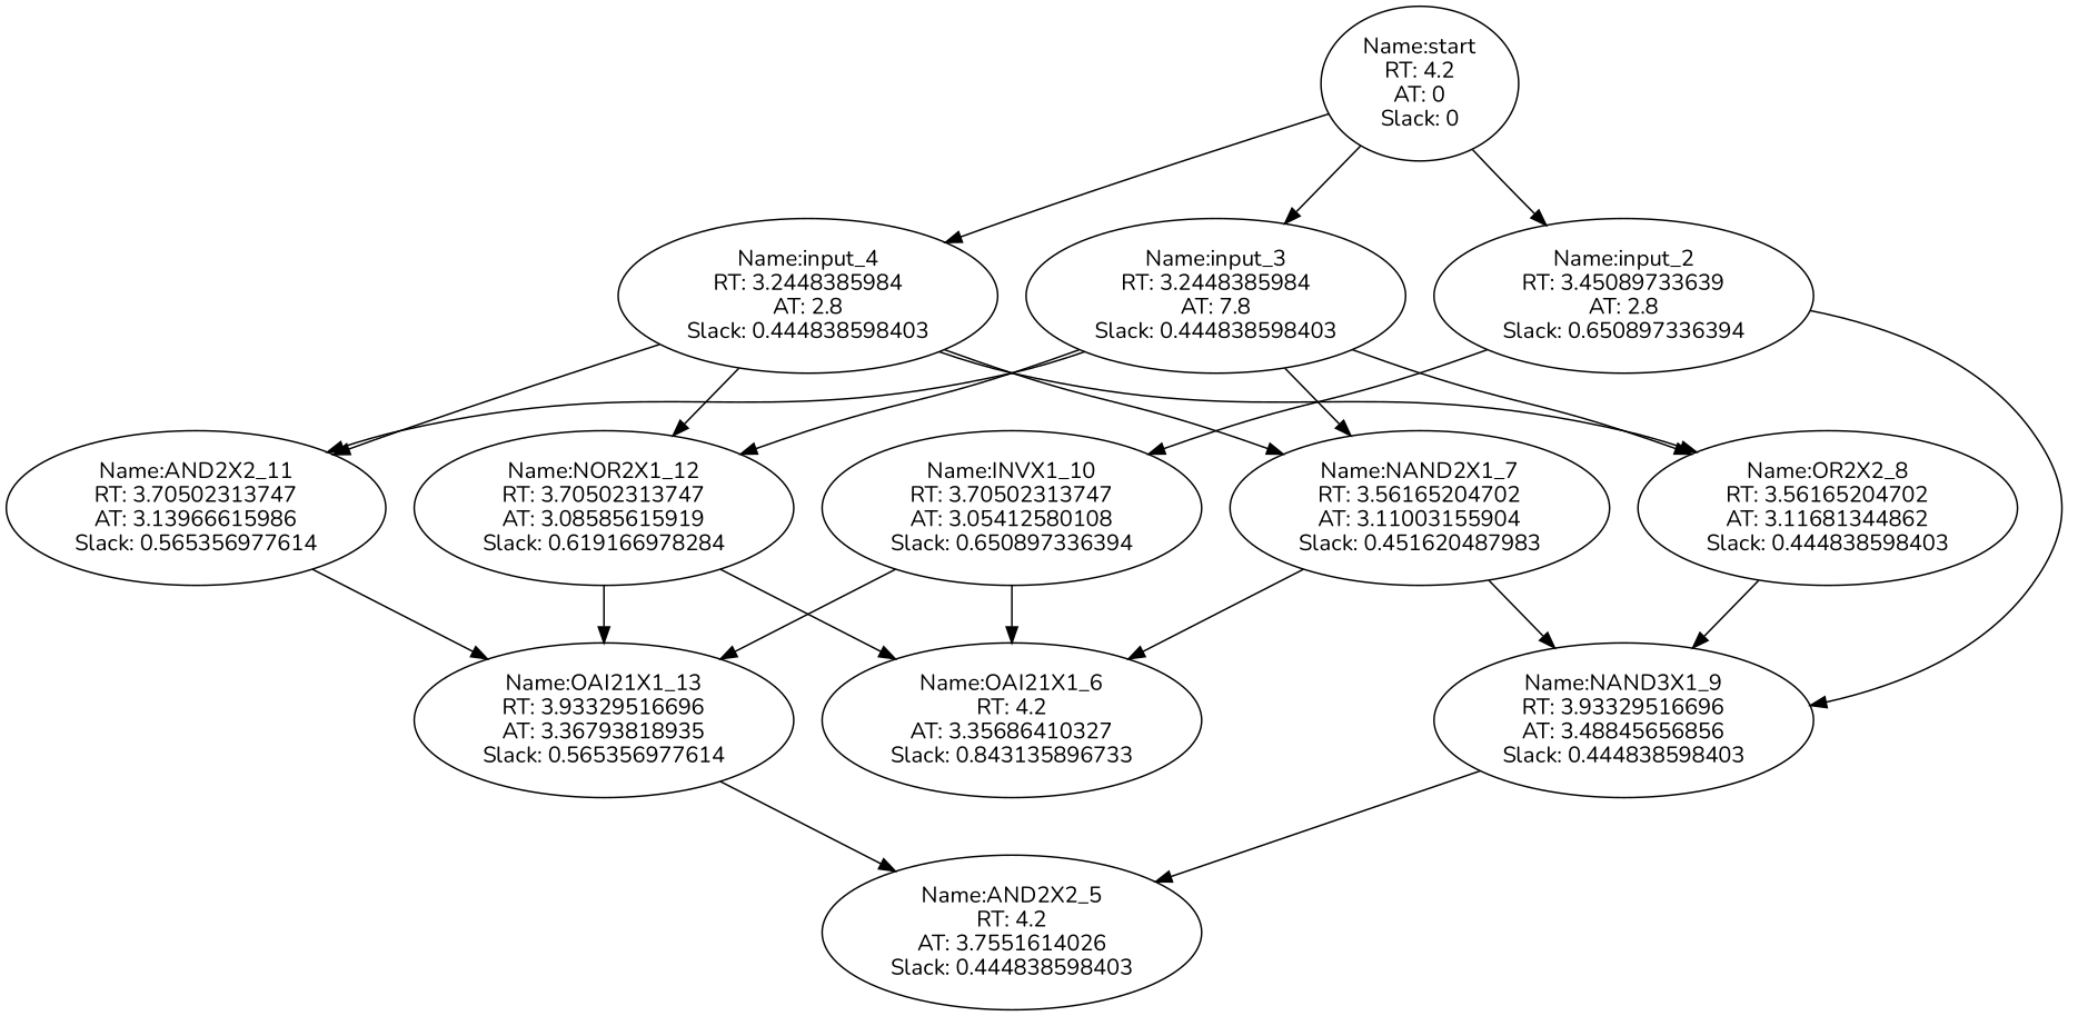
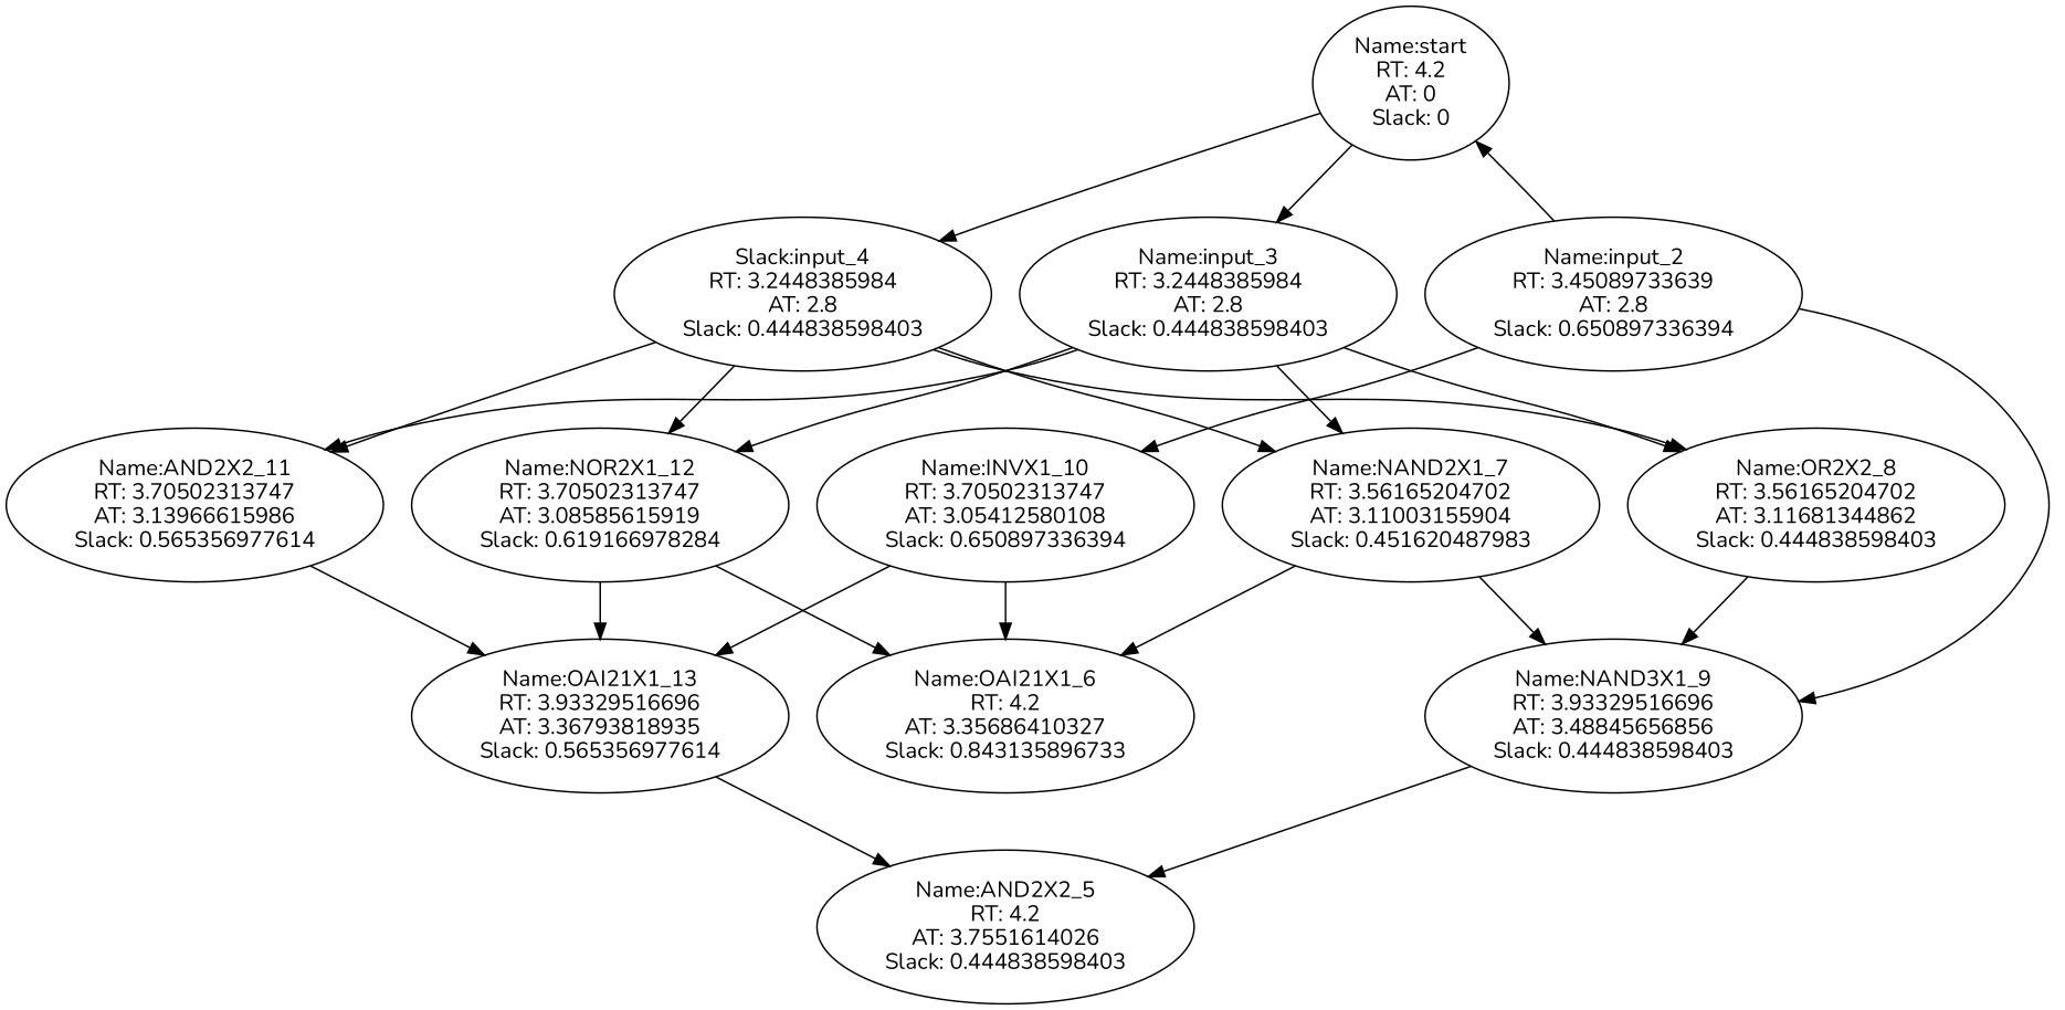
  digraph {
    fontname=Nunito
    node [fontname=Nunito]
    edge [fontname=Nunito]
    n1 [label="Name:start\nRT: 4.2\nAT: 0\nSlack: 0"]
    n2 [label="Name:input_2\nRT: 3.45089733639\nAT: 2.8\nSlack: 0.650897336394"]
-   n3 [label="Name:input_3\nRT: 3.2448385984\nAT: 7.8\nSlack: 0.444838598403"]
-   n4 [label="Name:input_4\nRT: 3.2448385984\nAT: 2.8\nSlack: 0.444838598403"]
+   n3 [label="Name:input_3\nRT: 3.2448385984\nAT: 2.8\nSlack: 0.444838598403"]
+   n4 [label="Slack:input_4\nRT: 3.2448385984\nAT: 2.8\nSlack: 0.444838598403"]
    n5 [label="Name:INVX1_10\nRT: 3.70502313747\nAT: 3.05412580108\nSlack: 0.650897336394"]
    n6 [label="Name:NAND3X1_9\nRT: 3.93329516696\nAT: 3.48845656856\nSlack: 0.444838598403"]
    n7 [label="Name:AND2X2_11\nRT: 3.70502313747\nAT: 3.13966615986\nSlack: 0.565356977614"]
    n8 [label="Name:NAND2X1_7\nRT: 3.56165204702\nAT: 3.11003155904\nSlack: 0.451620487983"]
    n9 [label="Name:NOR2X1_12\nRT: 3.70502313747\nAT: 3.08585615919\nSlack: 0.619166978284"]
    n10 [label="Name:OR2X2_8\nRT: 3.56165204702\nAT: 3.11681344862\nSlack: 0.444838598403"]
    n11 [label="Name:OAI21X1_6\nRT: 4.2\nAT: 3.35686410327\nSlack: 0.843135896733"]
    n12 [label="Name:OAI21X1_13\nRT: 3.93329516696\nAT: 3.36793818935\nSlack: 0.565356977614"]
    n13 [label="Name:AND2X2_5\nRT: 4.2\nAT: 3.7551614026\nSlack: 0.444838598403"]
-   n1 -> n2
+   n2 -> n1
    n1 -> n3
    n1 -> n4
    n2 -> n5
    n2 -> n6
    n3 -> n7
    n3 -> n8
    n3 -> n9
    n3 -> n10
    n4 -> n7
    n4 -> n8
    n4 -> n9
    n4 -> n10
    n5 -> n11
    n5 -> n12
    n6 -> n13
    n7 -> n12
    n8 -> n6
    n8 -> n11
    n9 -> n11
    n9 -> n12
    n10 -> n6
    n12 -> n13
  }
